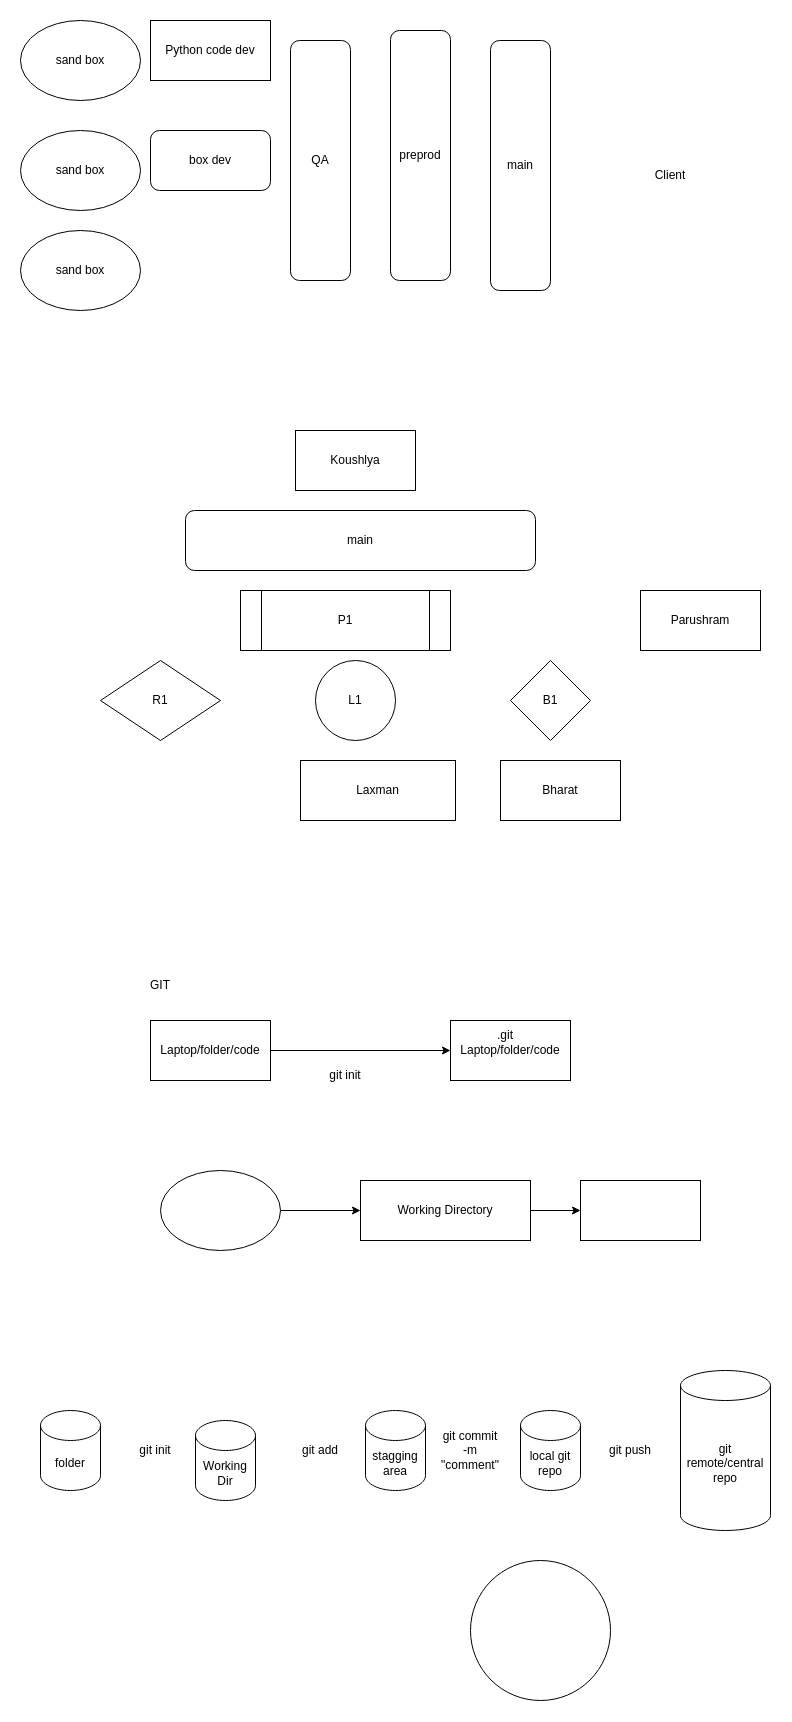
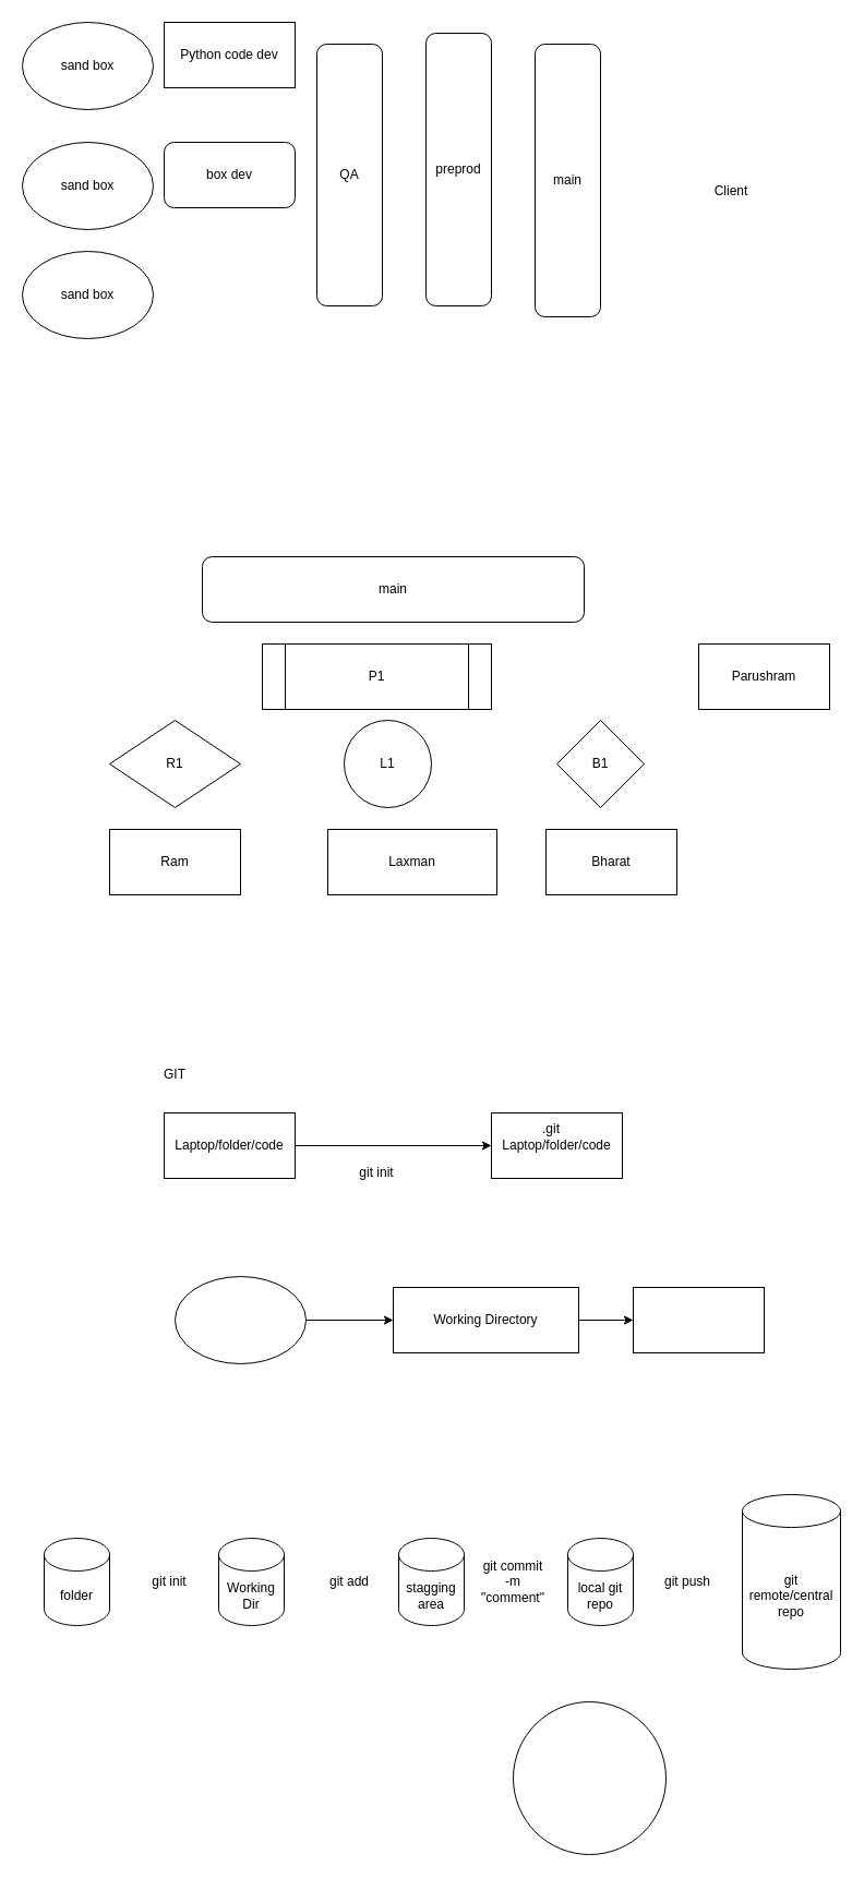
  <mxCell id="0" />
  <mxCell id="1" parent="0" />
  <mxCell id="2" value="Python code dev" style="rounded=0;whiteSpace=wrap;html=1;" parent="1" vertex="1"><mxGeometry x="150" y="20" width="120" height="60" as="geometry" /></mxCell>
  <mxCell id="3" value="box dev" style="rounded=1;whiteSpace=wrap;html=1;" parent="1" vertex="1"><mxGeometry x="150" y="130" width="120" height="60" as="geometry" /></mxCell>
- <mxCell id="4" value="Koushlya" style="rounded=0;whiteSpace=wrap;html=1;" parent="1" vertex="1"><mxGeometry x="295" y="430" width="120" height="60" as="geometry" /></mxCell>
+ <mxCell id="5" value="Ram" style="rounded=0;whiteSpace=wrap;html=1;" parent="1" vertex="1"><mxGeometry x="100" y="760" width="120" height="60" as="geometry" /></mxCell>
  <mxCell id="6" value="Laxman" style="rounded=0;whiteSpace=wrap;html=1;" parent="1" vertex="1"><mxGeometry x="300" y="760" width="155" height="60" as="geometry" /></mxCell>
  <mxCell id="7" value="Bharat" style="rounded=0;whiteSpace=wrap;html=1;" parent="1" vertex="1"><mxGeometry x="500" y="760" width="120" height="60" as="geometry" /></mxCell>
  <mxCell id="8" value="main" style="rounded=1;whiteSpace=wrap;html=1;" parent="1" vertex="1"><mxGeometry x="185" y="510" width="350" height="60" as="geometry" /></mxCell>
  <mxCell id="9" value="R1" style="rhombus;whiteSpace=wrap;html=1;" parent="1" vertex="1"><mxGeometry x="100" y="660" width="120" height="80" as="geometry" /></mxCell>
  <mxCell id="10" value="L1" style="ellipse;whiteSpace=wrap;html=1;aspect=fixed;" parent="1" vertex="1"><mxGeometry x="315" y="660" width="80" height="80" as="geometry" /></mxCell>
  <mxCell id="11" value="B1" style="rhombus;whiteSpace=wrap;html=1;" parent="1" vertex="1"><mxGeometry x="510" y="660" width="80" height="80" as="geometry" /></mxCell>
  <mxCell id="12" value="P1" style="shape=process;whiteSpace=wrap;html=1;backgroundOutline=1;" parent="1" vertex="1"><mxGeometry x="240" y="590" width="210" height="60" as="geometry" /></mxCell>
  <mxCell id="13" value="Parushram" style="rounded=0;whiteSpace=wrap;html=1;" parent="1" vertex="1"><mxGeometry x="640" y="590" width="120" height="60" as="geometry" /></mxCell>
  <mxCell id="14" value="preprod" style="rounded=1;whiteSpace=wrap;html=1;direction=south;" parent="1" vertex="1"><mxGeometry x="390" y="30" width="60" height="250" as="geometry" /></mxCell>
  <mxCell id="15" value="main" style="rounded=1;whiteSpace=wrap;html=1;direction=south;" parent="1" vertex="1"><mxGeometry x="490" y="40" width="60" height="250" as="geometry" /></mxCell>
  <mxCell id="16" value="Client" style="text;html=1;align=center;verticalAlign=middle;whiteSpace=wrap;rounded=0;" parent="1" vertex="1"><mxGeometry x="640" y="160" width="60" height="30" as="geometry" /></mxCell>
  <mxCell id="17" value="QA" style="rounded=1;whiteSpace=wrap;html=1;direction=south;" parent="1" vertex="1"><mxGeometry x="290" y="40" width="60" height="240" as="geometry" /></mxCell>
  <mxCell id="18" value="sand box" style="ellipse;whiteSpace=wrap;html=1;" parent="1" vertex="1"><mxGeometry x="20" y="20" width="120" height="80" as="geometry" /></mxCell>
  <mxCell id="19" value="sand box" style="ellipse;whiteSpace=wrap;html=1;" parent="1" vertex="1"><mxGeometry x="20" y="130" width="120" height="80" as="geometry" /></mxCell>
  <mxCell id="20" value="sand box" style="ellipse;whiteSpace=wrap;html=1;" parent="1" vertex="1"><mxGeometry x="20" y="230" width="120" height="80" as="geometry" /></mxCell>
  <mxCell id="21" value="GIT" style="text;html=1;align=center;verticalAlign=middle;whiteSpace=wrap;rounded=0;" parent="1" vertex="1"><mxGeometry x="130" y="970" width="60" height="30" as="geometry" /></mxCell>
  <mxCell id="22" value="" style="edgeStyle=orthogonalEdgeStyle;rounded=0;orthogonalLoop=1;jettySize=auto;html=1;" parent="1" source="23" target="24" edge="1"><mxGeometry relative="1" as="geometry" /></mxCell>
  <mxCell id="23" value="Laptop/folder/code" style="rounded=0;whiteSpace=wrap;html=1;" parent="1" vertex="1"><mxGeometry x="150" y="1020" width="120" height="60" as="geometry" /></mxCell>
  <mxCell id="24" value="Laptop/folder/code" style="rounded=0;whiteSpace=wrap;html=1;" parent="1" vertex="1"><mxGeometry x="450" y="1020" width="120" height="60" as="geometry" /></mxCell>
  <mxCell id="25" value="git init" style="text;html=1;align=center;verticalAlign=middle;whiteSpace=wrap;rounded=0;" parent="1" vertex="1"><mxGeometry x="315" y="1060" width="60" height="30" as="geometry" /></mxCell>
  <mxCell id="26" value=".git" style="text;html=1;align=center;verticalAlign=middle;whiteSpace=wrap;rounded=0;" parent="1" vertex="1"><mxGeometry x="475" y="1020" width="60" height="30" as="geometry" /></mxCell>
  <mxCell id="27" value="" style="edgeStyle=orthogonalEdgeStyle;rounded=0;orthogonalLoop=1;jettySize=auto;html=1;" parent="1" source="28" target="30" edge="1"><mxGeometry relative="1" as="geometry" /></mxCell>
  <mxCell id="28" value="" style="ellipse;whiteSpace=wrap;html=1;" parent="1" vertex="1"><mxGeometry x="160" y="1170" width="120" height="80" as="geometry" /></mxCell>
  <mxCell id="29" value="" style="edgeStyle=orthogonalEdgeStyle;rounded=0;orthogonalLoop=1;jettySize=auto;html=1;" parent="1" source="30" target="31" edge="1"><mxGeometry relative="1" as="geometry" /></mxCell>
  <mxCell id="30" value="Working Directory" style="whiteSpace=wrap;html=1;" parent="1" vertex="1"><mxGeometry x="360" y="1180" width="170" height="60" as="geometry" /></mxCell>
  <mxCell id="31" value="" style="whiteSpace=wrap;html=1;" parent="1" vertex="1"><mxGeometry x="580" y="1180" width="120" height="60" as="geometry" /></mxCell>
  <mxCell id="32" value="folder" style="shape=cylinder3;whiteSpace=wrap;html=1;boundedLbl=1;backgroundOutline=1;size=15;" parent="1" vertex="1"><mxGeometry x="40" y="1410" width="60" height="80" as="geometry" /></mxCell>
- <mxCell id="33" value="Working Dir" style="shape=cylinder3;whiteSpace=wrap;html=1;boundedLbl=1;backgroundOutline=1;size=15;" parent="1" vertex="1"><mxGeometry x="195" y="1420" width="60" height="80" as="geometry" /></mxCell>
+ <mxCell id="33" value="Working Dir" style="shape=cylinder3;whiteSpace=wrap;html=1;boundedLbl=1;backgroundOutline=1;size=15;" parent="1" vertex="1"><mxGeometry x="200" y="1410" width="60" height="80" as="geometry" /></mxCell>
  <mxCell id="34" value="local git repo" style="shape=cylinder3;whiteSpace=wrap;html=1;boundedLbl=1;backgroundOutline=1;size=15;" parent="1" vertex="1"><mxGeometry x="520" y="1410" width="60" height="80" as="geometry" /></mxCell>
  <mxCell id="35" value="git remote/central repo" style="shape=cylinder3;whiteSpace=wrap;html=1;boundedLbl=1;backgroundOutline=1;size=15;" parent="1" vertex="1"><mxGeometry x="680" y="1370" width="90" height="160" as="geometry" /></mxCell>
  <mxCell id="36" value="git init" style="text;html=1;align=center;verticalAlign=middle;whiteSpace=wrap;rounded=0;" parent="1" vertex="1"><mxGeometry x="125" y="1435" width="60" height="30" as="geometry" /></mxCell>
  <mxCell id="37" value="git push" style="text;html=1;align=center;verticalAlign=middle;whiteSpace=wrap;rounded=0;" parent="1" vertex="1"><mxGeometry x="600" y="1435" width="60" height="30" as="geometry" /></mxCell>
  <mxCell id="38" value="stagging area" style="shape=cylinder3;whiteSpace=wrap;html=1;boundedLbl=1;backgroundOutline=1;size=15;" parent="1" vertex="1"><mxGeometry x="365" y="1410" width="60" height="80" as="geometry" /></mxCell>
  <mxCell id="39" value="git add" style="text;html=1;align=center;verticalAlign=middle;whiteSpace=wrap;rounded=0;" parent="1" vertex="1"><mxGeometry x="290" y="1435" width="60" height="30" as="geometry" /></mxCell>
  <mxCell id="40" value="git commit -m &quot;comment&quot;" style="text;html=1;align=center;verticalAlign=middle;whiteSpace=wrap;rounded=0;" parent="1" vertex="1"><mxGeometry x="440" y="1435" width="60" height="30" as="geometry" /></mxCell>
  <mxCell id="41" value="" style="ellipse;whiteSpace=wrap;html=1;" vertex="1" parent="1"><mxGeometry x="470" y="1560" width="140" height="140" as="geometry" /></mxCell>
